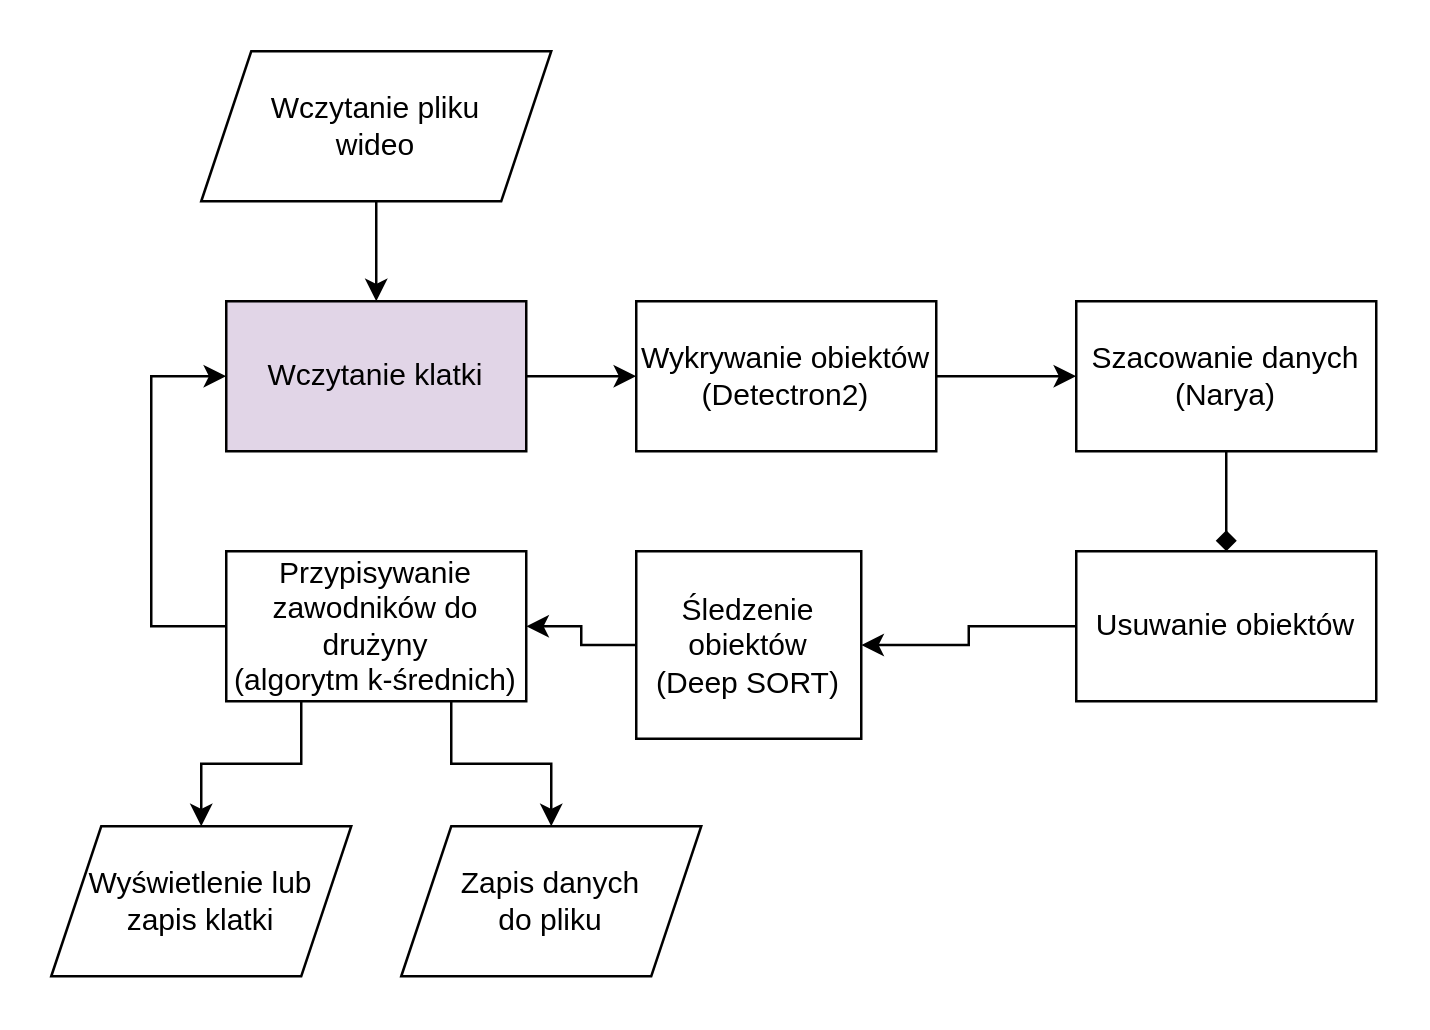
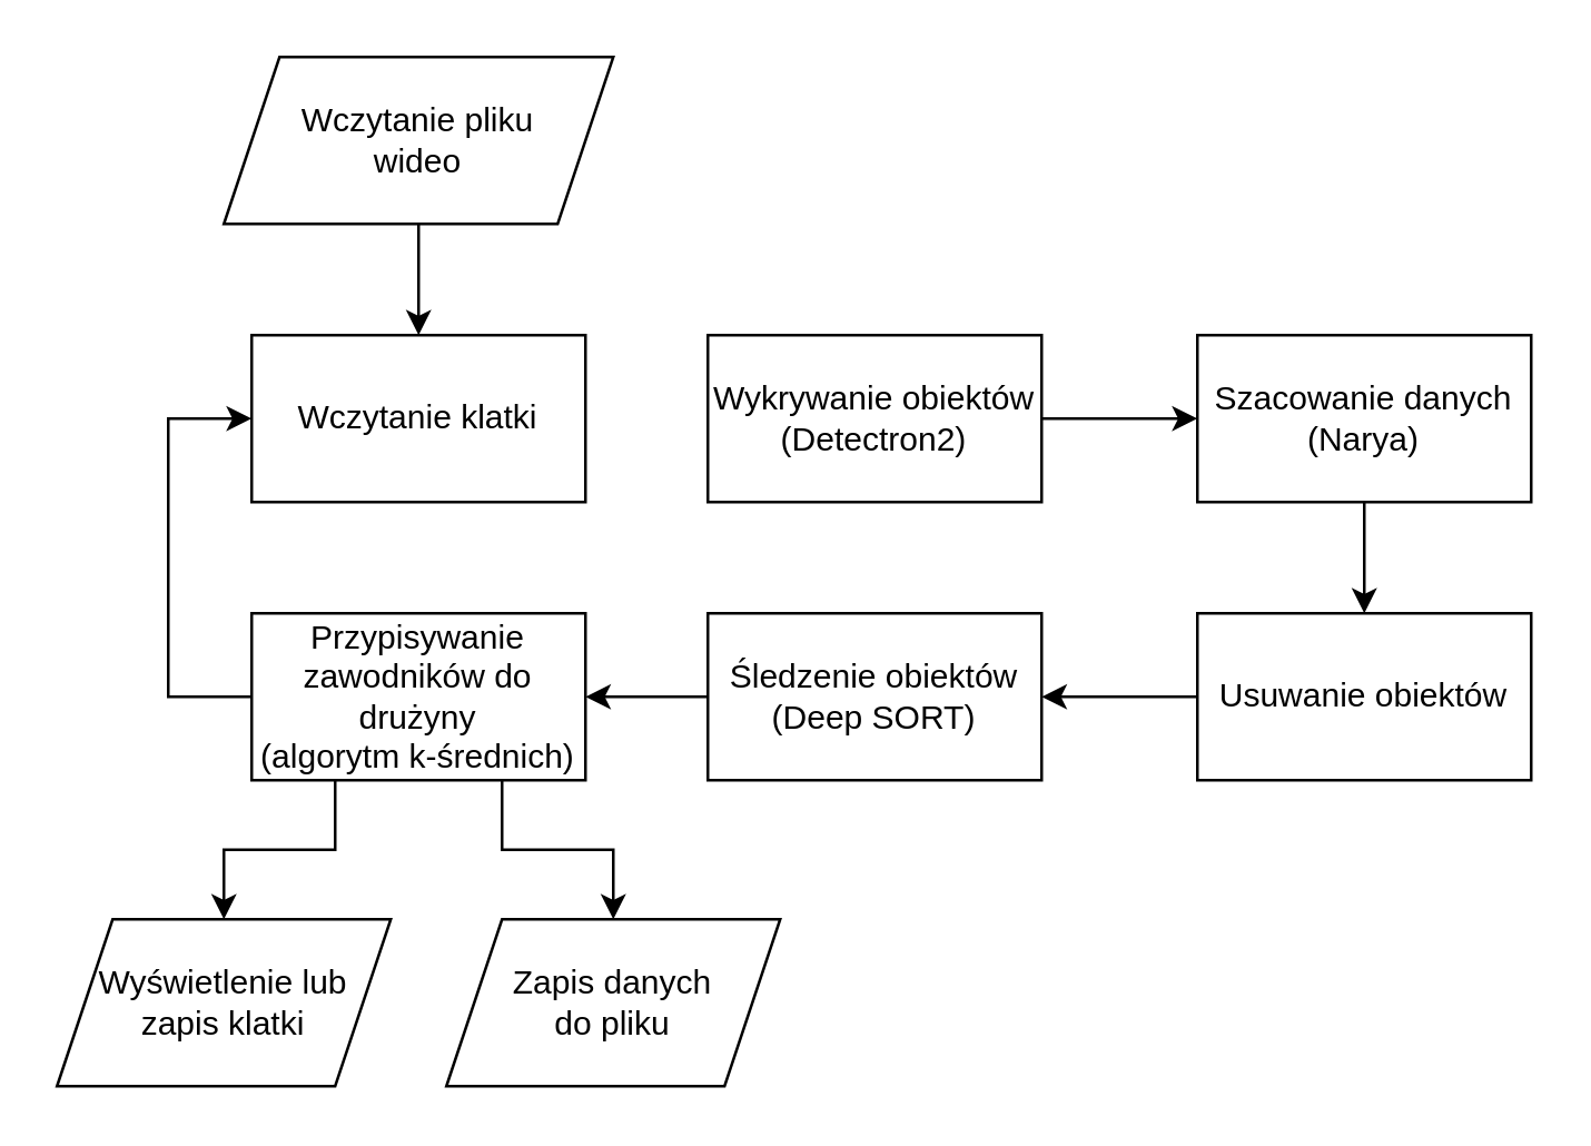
  <mxCell id="0" />
  <mxCell id="1" parent="0" />
  <mxCell id="2" value="" style="edgeStyle=orthogonalEdgeStyle;rounded=0;orthogonalLoop=1;jettySize=auto;html=1;" parent="1" source="3" target="17" edge="1"><mxGeometry relative="1" as="geometry" /></mxCell>
  <mxCell id="3" value="Wczytanie pliku &lt;br&gt;wideo" style="shape=parallelogram;perimeter=parallelogramPerimeter;whiteSpace=wrap;html=1;fixedSize=1;size=20;" parent="1" vertex="1"><mxGeometry x="80" y="20" width="140" height="60" as="geometry" /></mxCell>
  <mxCell id="4" value="" style="edgeStyle=orthogonalEdgeStyle;rounded=0;orthogonalLoop=1;jettySize=auto;html=1;" parent="1" source="5" target="7" edge="1"><mxGeometry relative="1" as="geometry" /></mxCell>
  <mxCell id="5" value="Wykrywanie obiektów&lt;br&gt;(Detectron2)" style="whiteSpace=wrap;html=1;" parent="1" vertex="1"><mxGeometry x="254" y="120" width="120" height="60" as="geometry" /></mxCell>
- <mxCell id="6" value="" style="edgeStyle=orthogonalEdgeStyle;rounded=0;orthogonalLoop=1;jettySize=auto;html=1;endArrow=diamond;" parent="1" source="7" target="9" edge="1"><mxGeometry relative="1" as="geometry" /></mxCell>
+ <mxCell id="6" value="" style="edgeStyle=orthogonalEdgeStyle;rounded=0;orthogonalLoop=1;jettySize=auto;html=1;" parent="1" source="7" target="9" edge="1"><mxGeometry relative="1" as="geometry" /></mxCell>
  <mxCell id="7" value="Szacowanie danych&lt;br&gt;(Narya)" style="whiteSpace=wrap;html=1;" parent="1" vertex="1"><mxGeometry x="430" y="120" width="120" height="60" as="geometry" /></mxCell>
  <mxCell id="8" value="" style="edgeStyle=orthogonalEdgeStyle;rounded=0;orthogonalLoop=1;jettySize=auto;html=1;" parent="1" source="9" target="11" edge="1"><mxGeometry relative="1" as="geometry" /></mxCell>
  <mxCell id="9" value="Usuwanie obiektów" style="whiteSpace=wrap;html=1;" parent="1" vertex="1"><mxGeometry x="430" y="220" width="120" height="60" as="geometry" /></mxCell>
  <mxCell id="10" value="" style="edgeStyle=orthogonalEdgeStyle;rounded=0;orthogonalLoop=1;jettySize=auto;html=1;" parent="1" source="11" target="15" edge="1"><mxGeometry relative="1" as="geometry" /></mxCell>
- <mxCell id="11" value="Śledzenie obiektów&lt;br&gt;(Deep SORT)" style="whiteSpace=wrap;html=1;" parent="1" vertex="1"><mxGeometry x="254" y="220" width="90" height="75" as="geometry" /></mxCell>
+ <mxCell id="11" value="Śledzenie obiektów&lt;br&gt;(Deep SORT)" style="whiteSpace=wrap;html=1;" parent="1" vertex="1"><mxGeometry x="254" y="220" width="120" height="60" as="geometry" /></mxCell>
  <mxCell id="12" style="edgeStyle=orthogonalEdgeStyle;rounded=0;orthogonalLoop=1;jettySize=auto;html=1;exitX=0;exitY=0.5;exitDx=0;exitDy=0;entryX=0;entryY=0.5;entryDx=0;entryDy=0;" edge="1" parent="1" source="15" target="17"><mxGeometry relative="1" as="geometry"><Array as="points"><mxPoint x="60" y="250" /><mxPoint x="60" y="150" /></Array></mxGeometry></mxCell>
  <mxCell id="13" style="edgeStyle=orthogonalEdgeStyle;rounded=0;orthogonalLoop=1;jettySize=auto;html=1;exitX=0.75;exitY=1;exitDx=0;exitDy=0;entryX=0.5;entryY=0;entryDx=0;entryDy=0;" edge="1" parent="1" source="15" target="19"><mxGeometry relative="1" as="geometry" /></mxCell>
  <mxCell id="14" style="edgeStyle=orthogonalEdgeStyle;rounded=0;orthogonalLoop=1;jettySize=auto;html=1;exitX=0.25;exitY=1;exitDx=0;exitDy=0;entryX=0.5;entryY=0;entryDx=0;entryDy=0;" edge="1" parent="1" source="15" target="18"><mxGeometry relative="1" as="geometry" /></mxCell>
  <mxCell id="15" value="Przypisywanie zawodników do drużyny&lt;br&gt;(algorytm k-średnich)" style="whiteSpace=wrap;html=1;" parent="1" vertex="1"><mxGeometry x="90" y="220" width="120" height="60" as="geometry" /></mxCell>
- <mxCell id="16" value="" style="edgeStyle=orthogonalEdgeStyle;rounded=0;orthogonalLoop=1;jettySize=auto;html=1;" parent="1" source="17" target="5" edge="1"><mxGeometry relative="1" as="geometry" /></mxCell>
- <mxCell id="17" value="Wczytanie klatki" style="rounded=0;whiteSpace=wrap;html=1;fillColor=#e1d5e7;" parent="1" vertex="1"><mxGeometry x="90" y="120" width="120" height="60" as="geometry" /></mxCell>
+ <mxCell id="17" value="Wczytanie klatki" style="rounded=0;whiteSpace=wrap;html=1;" parent="1" vertex="1"><mxGeometry x="90" y="120" width="120" height="60" as="geometry" /></mxCell>
  <mxCell id="18" value="Wyświetlenie lub zapis klatki" style="shape=parallelogram;perimeter=parallelogramPerimeter;whiteSpace=wrap;html=1;fixedSize=1;" parent="1" vertex="1"><mxGeometry x="20" y="330" width="120" height="60" as="geometry" /></mxCell>
  <mxCell id="19" value="Zapis danych &lt;br&gt;do pliku" style="shape=parallelogram;perimeter=parallelogramPerimeter;whiteSpace=wrap;html=1;fixedSize=1;" parent="1" vertex="1"><mxGeometry x="160" y="330" width="120" height="60" as="geometry" /></mxCell>
